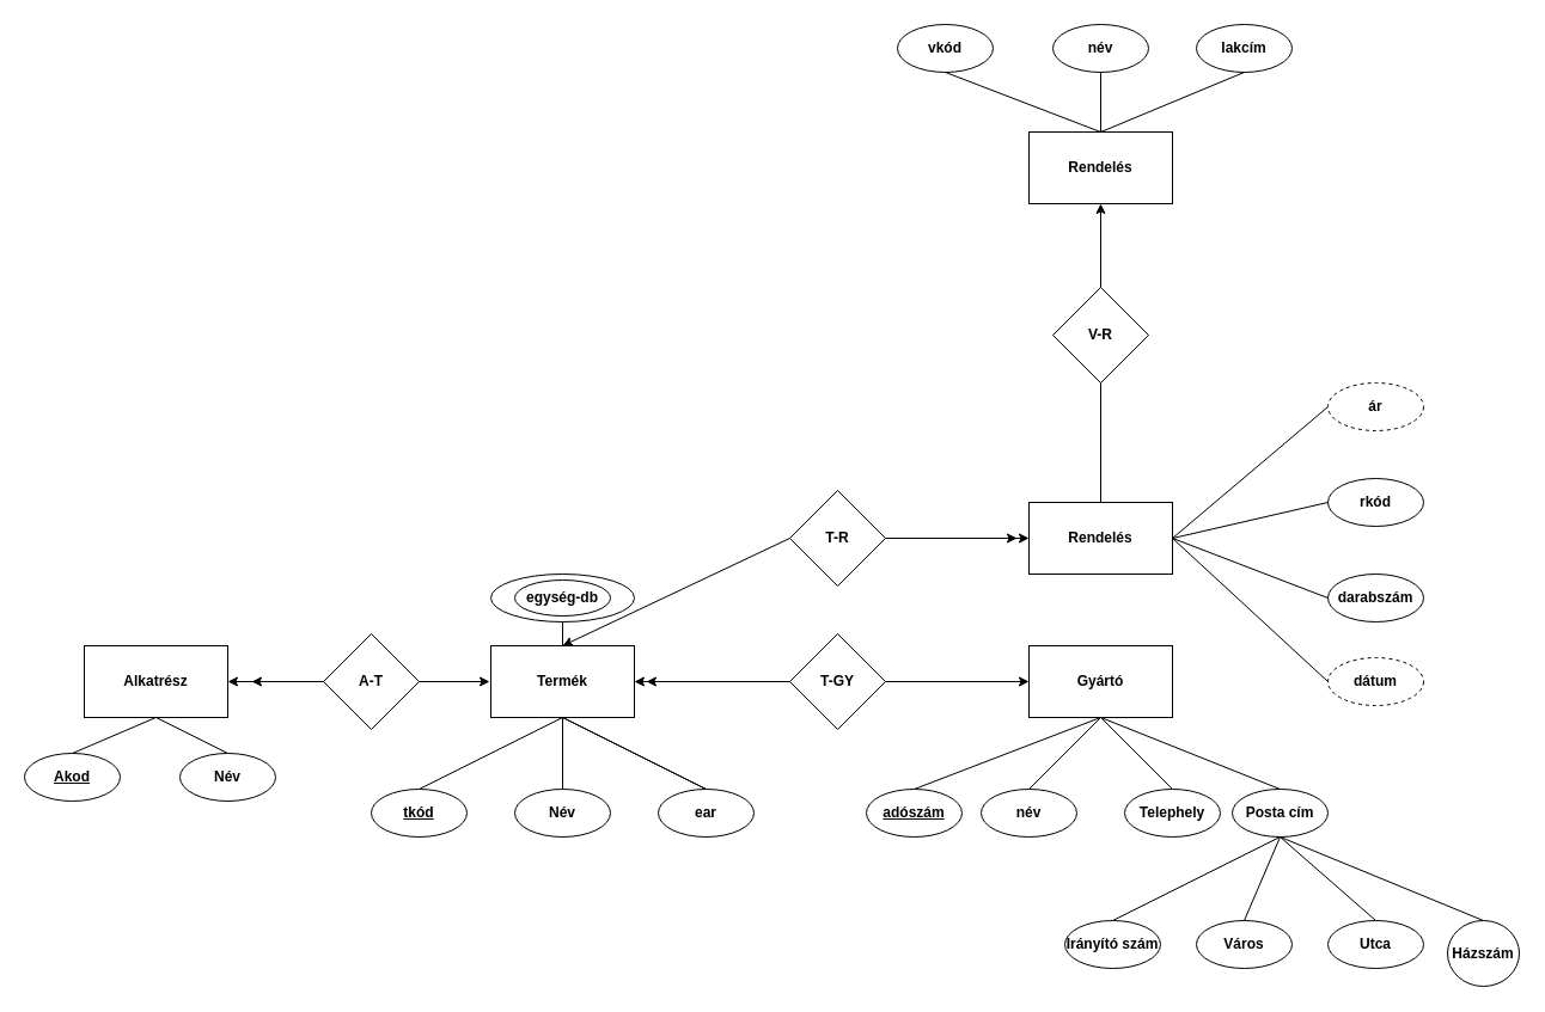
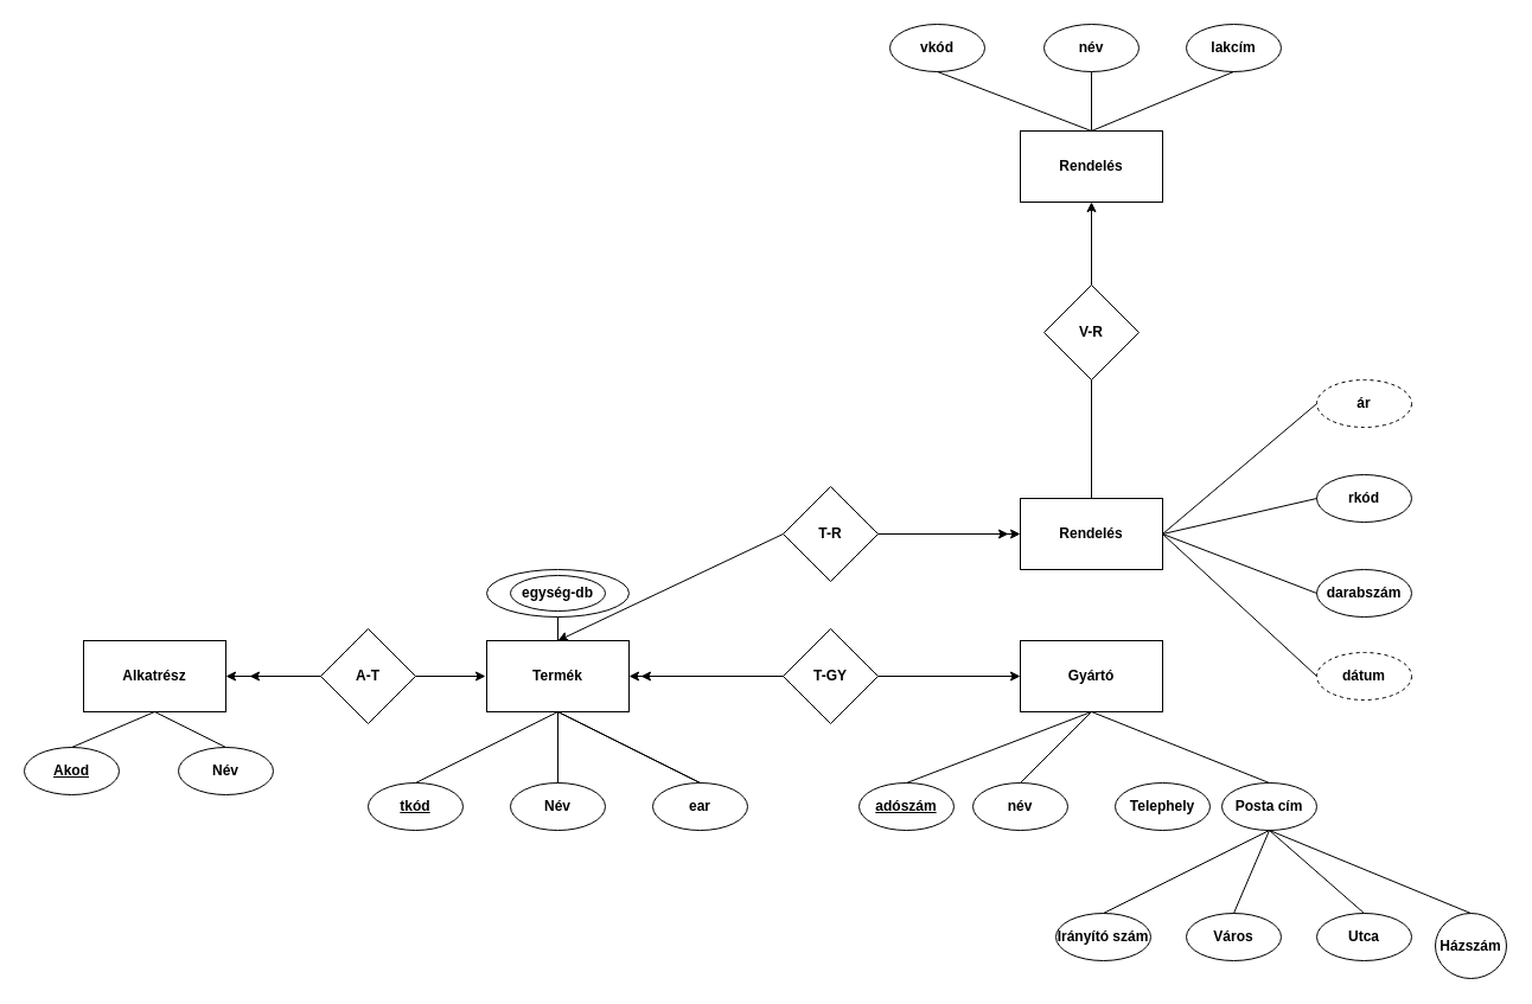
  <mxCell id="0" />
  <mxCell id="1" parent="0" />
  <mxCell id="2" value="&lt;b&gt;Termék&lt;/b&gt;" style="rounded=0;whiteSpace=wrap;html=1;" parent="1" vertex="1"><mxGeometry x="410" y="540" width="120" height="60" as="geometry" /></mxCell>
  <mxCell id="3" value="&lt;b&gt;Gyártó&lt;/b&gt;" style="rounded=0;whiteSpace=wrap;html=1;" parent="1" vertex="1"><mxGeometry x="860" y="540" width="120" height="60" as="geometry" /></mxCell>
  <mxCell id="4" value="&lt;b&gt;T-GY&lt;/b&gt;" style="rhombus;whiteSpace=wrap;html=1;" parent="1" vertex="1"><mxGeometry x="660" y="530" width="80" height="80" as="geometry" /></mxCell>
  <mxCell id="5" value="&lt;b&gt;tkód&lt;/b&gt;" style="ellipse;whiteSpace=wrap;html=1;fontStyle=4" parent="1" vertex="1"><mxGeometry y="660" width="80" height="40" as="geometry" x="310" /></mxCell>
  <mxCell id="6" value="&lt;b&gt;Név&lt;/b&gt;" style="ellipse;whiteSpace=wrap;html=1;" parent="1" vertex="1"><mxGeometry x="430" y="660" width="80" height="40" as="geometry" /></mxCell>
  <mxCell id="7" value="&lt;b&gt;ear&lt;/b&gt;" style="ellipse;whiteSpace=wrap;html=1;" parent="1" vertex="1"><mxGeometry x="550" y="660" width="80" height="40" as="geometry" /></mxCell>
  <mxCell id="8" value="&lt;b&gt;adószám&lt;/b&gt;" style="ellipse;whiteSpace=wrap;html=1;fontStyle=4" parent="1" vertex="1"><mxGeometry x="724" y="660" width="80" height="40" as="geometry" /></mxCell>
  <mxCell id="9" value="&lt;b&gt;név&lt;/b&gt;" style="ellipse;whiteSpace=wrap;html=1;" parent="1" vertex="1"><mxGeometry x="820" y="660" width="80" height="40" as="geometry" /></mxCell>
  <mxCell id="10" value="&lt;b&gt;Telephely&lt;/b&gt;" style="ellipse;whiteSpace=wrap;html=1;" parent="1" vertex="1"><mxGeometry x="940" y="660" width="80" height="40" as="geometry" /></mxCell>
  <mxCell id="11" style="edgeStyle=orthogonalEdgeStyle;rounded=0;orthogonalLoop=1;jettySize=auto;html=1;exitX=0.5;exitY=1;exitDx=0;exitDy=0;" parent="1" source="7" target="7" edge="1"><mxGeometry relative="1" as="geometry" /></mxCell>
  <mxCell id="12" value="" style="endArrow=none;html=1;rounded=0;exitX=0.5;exitY=0;exitDx=0;exitDy=0;" parent="1" source="7" edge="1"><mxGeometry width="50" height="50" relative="1" as="geometry"><mxPoint x="690" y="680" as="sourcePoint" /><mxPoint x="590" y="660" as="targetPoint" /><Array as="points"><mxPoint x="470" y="600" /></Array></mxGeometry></mxCell>
- <mxCell id="13" value="" style="endArrow=none;html=1;rounded=0;entryX=0.5;entryY=1;entryDx=0;entryDy=0;exitX=0.5;exitY=0;exitDx=0;exitDy=0;" parent="1" source="10" target="3" edge="1"><mxGeometry width="50" height="50" relative="1" as="geometry"><mxPoint x="690" y="680" as="sourcePoint" /><mxPoint x="740" y="630" as="targetPoint" /></mxGeometry></mxCell>
  <mxCell id="14" value="" style="endArrow=none;html=1;rounded=0;entryX=0.5;entryY=1;entryDx=0;entryDy=0;exitX=0.5;exitY=0;exitDx=0;exitDy=0;" parent="1" source="8" target="3" edge="1"><mxGeometry width="50" height="50" relative="1" as="geometry"><mxPoint x="690" y="680" as="sourcePoint" /><mxPoint x="740" y="630" as="targetPoint" /></mxGeometry></mxCell>
  <mxCell id="15" value="" style="endArrow=none;html=1;rounded=0;exitX=0.5;exitY=0;exitDx=0;exitDy=0;" parent="1" source="9" edge="1"><mxGeometry width="50" height="50" relative="1" as="geometry"><mxPoint x="690" y="680" as="sourcePoint" /><mxPoint x="920" y="600" as="targetPoint" /></mxGeometry></mxCell>
  <mxCell id="16" value="" style="endArrow=none;html=1;rounded=0;entryX=0.5;entryY=1;entryDx=0;entryDy=0;exitX=0.5;exitY=0;exitDx=0;exitDy=0;" parent="1" source="6" target="2" edge="1"><mxGeometry width="50" height="50" relative="1" as="geometry"><mxPoint x="690" y="680" as="sourcePoint" /><mxPoint x="740" y="630" as="targetPoint" /></mxGeometry></mxCell>
  <mxCell id="17" value="" style="endArrow=none;html=1;rounded=0;entryX=0.5;entryY=1;entryDx=0;entryDy=0;exitX=0.5;exitY=0;exitDx=0;exitDy=0;" parent="1" source="5" target="2" edge="1"><mxGeometry width="50" height="50" relative="1" as="geometry"><mxPoint x="690" y="680" as="sourcePoint" /><mxPoint x="740" y="630" as="targetPoint" /></mxGeometry></mxCell>
  <mxCell id="18" value="" style="endArrow=classic;html=1;rounded=0;entryX=0;entryY=0.5;entryDx=0;entryDy=0;exitX=1;exitY=0.5;exitDx=0;exitDy=0;" parent="1" source="4" target="3" edge="1"><mxGeometry width="50" height="50" relative="1" as="geometry"><mxPoint x="690" y="580" as="sourcePoint" /><mxPoint x="740" y="530" as="targetPoint" /></mxGeometry></mxCell>
  <mxCell id="19" value="" style="endArrow=classic;html=1;rounded=0;entryX=1;entryY=0.5;entryDx=0;entryDy=0;exitX=0;exitY=0.5;exitDx=0;exitDy=0;" parent="1" source="4" target="2" edge="1"><mxGeometry width="50" height="50" relative="1" as="geometry"><mxPoint x="690" y="580" as="sourcePoint" /><mxPoint x="740" y="530" as="targetPoint" /></mxGeometry></mxCell>
  <mxCell id="20" value="" style="endArrow=classic;html=1;rounded=0;exitX=0;exitY=0.5;exitDx=0;exitDy=0;" parent="1" source="4" edge="1"><mxGeometry width="50" height="50" relative="1" as="geometry"><mxPoint x="680" y="630" as="sourcePoint" /><mxPoint x="540" y="570" as="targetPoint" /></mxGeometry></mxCell>
  <mxCell id="21" value="&lt;b&gt;Irányító szám&lt;/b&gt;" style="ellipse;whiteSpace=wrap;html=1;" parent="1" vertex="1"><mxGeometry x="890" y="770" width="80" height="40" as="geometry" /></mxCell>
  <mxCell id="22" value="&lt;b&gt;Város&lt;/b&gt;" style="ellipse;whiteSpace=wrap;html=1;" parent="1" vertex="1"><mxGeometry x="1000" y="770" width="80" height="40" as="geometry" /></mxCell>
  <mxCell id="23" value="&lt;b&gt;Posta cím&lt;/b&gt;" style="ellipse;whiteSpace=wrap;html=1;" parent="1" vertex="1"><mxGeometry x="1030" y="660" width="80" height="40" as="geometry" /></mxCell>
  <mxCell id="24" value="&lt;b&gt;Utca&lt;/b&gt;" style="ellipse;whiteSpace=wrap;html=1;" parent="1" vertex="1"><mxGeometry x="1110" y="770" width="80" height="40" as="geometry" /></mxCell>
  <mxCell id="25" value="&lt;b&gt;Házszám&lt;/b&gt;" style="ellipse;whiteSpace=wrap;html=1;" parent="1" vertex="1"><mxGeometry x="1210" y="770" width="60" height="55" as="geometry" /></mxCell>
  <mxCell id="26" value="" style="endArrow=none;html=1;rounded=0;exitX=0.5;exitY=1;exitDx=0;exitDy=0;entryX=0.5;entryY=0;entryDx=0;entryDy=0;" parent="1" source="23" target="21" edge="1"><mxGeometry width="50" height="50" relative="1" as="geometry"><mxPoint x="1060" y="730" as="sourcePoint" /><mxPoint x="1110" y="680" as="targetPoint" /></mxGeometry></mxCell>
  <mxCell id="27" value="" style="endArrow=none;html=1;rounded=0;exitX=0.5;exitY=1;exitDx=0;exitDy=0;entryX=0.5;entryY=0;entryDx=0;entryDy=0;" parent="1" source="23" target="22" edge="1"><mxGeometry width="50" height="50" relative="1" as="geometry"><mxPoint x="1060" y="730" as="sourcePoint" /><mxPoint x="1110" y="680" as="targetPoint" /></mxGeometry></mxCell>
  <mxCell id="28" value="" style="endArrow=none;html=1;rounded=0;entryX=0.5;entryY=0;entryDx=0;entryDy=0;exitX=0.5;exitY=1;exitDx=0;exitDy=0;" parent="1" source="23" target="24" edge="1"><mxGeometry width="50" height="50" relative="1" as="geometry"><mxPoint x="1060" y="730" as="sourcePoint" /><mxPoint x="1110" y="680" as="targetPoint" /></mxGeometry></mxCell>
  <mxCell id="29" value="" style="endArrow=none;html=1;rounded=0;entryX=0.5;entryY=0;entryDx=0;entryDy=0;exitX=0.5;exitY=1;exitDx=0;exitDy=0;" parent="1" source="23" target="25" edge="1"><mxGeometry width="50" height="50" relative="1" as="geometry"><mxPoint x="1030" y="800" as="sourcePoint" /><mxPoint x="1110" y="680" as="targetPoint" /></mxGeometry></mxCell>
  <mxCell id="30" value="&lt;b&gt;Alkatrész&lt;/b&gt;" style="rounded=0;whiteSpace=wrap;html=1;" parent="1" vertex="1"><mxGeometry x="70" y="540" width="120" height="60" as="geometry" /></mxCell>
  <mxCell id="31" value="&lt;b&gt;A-T&lt;/b&gt;" style="rhombus;whiteSpace=wrap;html=1;" parent="1" vertex="1"><mxGeometry x="270" y="530" width="80" height="80" as="geometry" /></mxCell>
  <mxCell id="32" value="" style="endArrow=classic;html=1;rounded=0;exitX=1;exitY=0.5;exitDx=0;exitDy=0;" parent="1" source="31" edge="1"><mxGeometry width="50" height="50" relative="1" as="geometry"><mxPoint x="340" y="580" as="sourcePoint" /><mxPoint x="409" y="570" as="targetPoint" /></mxGeometry></mxCell>
  <mxCell id="33" value="" style="endArrow=classic;html=1;rounded=0;entryX=1;entryY=0.5;entryDx=0;entryDy=0;exitX=0;exitY=0.5;exitDx=0;exitDy=0;" parent="1" source="31" target="30" edge="1"><mxGeometry width="50" height="50" relative="1" as="geometry"><mxPoint x="190" y="640" as="sourcePoint" /><mxPoint x="240" y="590" as="targetPoint" /><Array as="points" /></mxGeometry></mxCell>
  <mxCell id="34" value="" style="endArrow=classic;html=1;rounded=0;" parent="1" edge="1"><mxGeometry width="50" height="50" relative="1" as="geometry"><mxPoint x="270" y="570" as="sourcePoint" /><mxPoint x="210" y="570" as="targetPoint" /><Array as="points" /></mxGeometry></mxCell>
  <mxCell id="35" value="&lt;b&gt;&lt;u&gt;Akod&lt;/u&gt;&lt;/b&gt;" style="ellipse;whiteSpace=wrap;html=1;" parent="1" vertex="1"><mxGeometry x="20" y="630" width="80" height="40" as="geometry" /></mxCell>
  <mxCell id="36" value="&lt;b&gt;Név&lt;/b&gt;" style="ellipse;whiteSpace=wrap;html=1;" parent="1" vertex="1"><mxGeometry x="150" y="630" width="80" height="40" as="geometry" /></mxCell>
  <mxCell id="37" value="" style="endArrow=none;html=1;rounded=0;entryX=0.5;entryY=0;entryDx=0;entryDy=0;exitX=0.5;exitY=1;exitDx=0;exitDy=0;" parent="1" source="30" target="36" edge="1"><mxGeometry width="50" height="50" relative="1" as="geometry"><mxPoint x="110" y="730" as="sourcePoint" /><mxPoint x="160" y="680" as="targetPoint" /></mxGeometry></mxCell>
  <mxCell id="38" value="" style="endArrow=none;html=1;rounded=0;exitX=0.5;exitY=0;exitDx=0;exitDy=0;" parent="1" source="35" edge="1"><mxGeometry width="50" height="50" relative="1" as="geometry"><mxPoint x="80" y="650" as="sourcePoint" /><mxPoint x="130" y="600" as="targetPoint" /><Array as="points" /></mxGeometry></mxCell>
  <mxCell id="39" value="" style="endArrow=none;html=1;rounded=0;exitX=0.5;exitY=1;exitDx=0;exitDy=0;entryX=0.5;entryY=0;entryDx=0;entryDy=0;" parent="1" source="3" target="23" edge="1"><mxGeometry width="50" height="50" relative="1" as="geometry"><mxPoint x="1090" y="640" as="sourcePoint" /><mxPoint x="1140" y="590" as="targetPoint" /><Array as="points" /></mxGeometry></mxCell>
  <mxCell id="40" value="" style="ellipse;whiteSpace=wrap;html=1;" vertex="1" parent="1"><mxGeometry x="410" y="480" width="120" height="40" as="geometry" /></mxCell>
  <mxCell id="41" value="&lt;b&gt;egység-db&lt;/b&gt;" style="ellipse;whiteSpace=wrap;html=1;" vertex="1" parent="1"><mxGeometry x="430" y="485" width="80" height="30" as="geometry" /></mxCell>
  <mxCell id="42" value="" style="endArrow=none;html=1;rounded=0;exitX=0.5;exitY=0;exitDx=0;exitDy=0;entryX=0.5;entryY=1;entryDx=0;entryDy=0;" edge="1" parent="1" source="2" target="40"><mxGeometry width="50" height="50" relative="1" as="geometry"><mxPoint x="510" y="580" as="sourcePoint" /><mxPoint x="560" y="530" as="targetPoint" /></mxGeometry></mxCell>
  <mxCell id="43" value="&lt;b&gt;T-R&lt;/b&gt;" style="rhombus;whiteSpace=wrap;html=1;" vertex="1" parent="1"><mxGeometry x="660" y="410" width="80" height="80" as="geometry" /></mxCell>
  <mxCell id="44" value="&lt;b&gt;Rendelés&lt;/b&gt;" style="rounded=0;whiteSpace=wrap;html=1;" vertex="1" parent="1"><mxGeometry x="860" y="420" width="120" height="60" as="geometry" /></mxCell>
  <mxCell id="45" value="&lt;b&gt;darabszám&lt;/b&gt;" style="ellipse;whiteSpace=wrap;html=1;" vertex="1" parent="1"><mxGeometry x="1110" y="480" width="80" height="40" as="geometry" /></mxCell>
  <mxCell id="46" value="&lt;b&gt;dátum&lt;/b&gt;" style="ellipse;whiteSpace=wrap;html=1;dashed=1;" vertex="1" parent="1"><mxGeometry x="1110" y="550" width="80" height="40" as="geometry" /></mxCell>
  <mxCell id="47" value="&lt;b&gt;rkód&lt;/b&gt;" style="ellipse;whiteSpace=wrap;html=1;" vertex="1" parent="1"><mxGeometry x="1110" y="400" width="80" height="40" as="geometry" /></mxCell>
  <mxCell id="48" value="" style="endArrow=none;html=1;rounded=0;exitX=1;exitY=0.5;exitDx=0;exitDy=0;entryX=0;entryY=0.5;entryDx=0;entryDy=0;" edge="1" parent="1" source="44" target="46"><mxGeometry width="50" height="50" relative="1" as="geometry"><mxPoint x="1230" y="580" as="sourcePoint" /><mxPoint x="1280" y="530" as="targetPoint" /><Array as="points" /></mxGeometry></mxCell>
  <mxCell id="49" value="" style="endArrow=none;html=1;rounded=0;exitX=1;exitY=0.5;exitDx=0;exitDy=0;entryX=0;entryY=0.5;entryDx=0;entryDy=0;" edge="1" parent="1" source="44" target="45"><mxGeometry width="50" height="50" relative="1" as="geometry"><mxPoint x="1230" y="580" as="sourcePoint" /><mxPoint x="1280" y="530" as="targetPoint" /></mxGeometry></mxCell>
  <mxCell id="50" value="" style="endArrow=none;html=1;rounded=0;exitX=1;exitY=0.5;exitDx=0;exitDy=0;entryX=0;entryY=0.5;entryDx=0;entryDy=0;" edge="1" parent="1" source="44" target="47"><mxGeometry width="50" height="50" relative="1" as="geometry"><mxPoint x="1230" y="580" as="sourcePoint" /><mxPoint x="1280" y="530" as="targetPoint" /></mxGeometry></mxCell>
  <mxCell id="51" value="&lt;b&gt;ár&lt;/b&gt;" style="ellipse;html=1;labelBorderColor=none;whiteSpace=wrap;fillColor=none;strokeColor=default;dashed=1;" vertex="1" parent="1"><mxGeometry x="1110" y="320" width="80" height="40" as="geometry" /></mxCell>
  <mxCell id="52" value="" style="endArrow=none;html=1;rounded=0;exitX=1;exitY=0.5;exitDx=0;exitDy=0;entryX=0;entryY=0.5;entryDx=0;entryDy=0;" edge="1" parent="1" source="44" target="51"><mxGeometry width="50" height="50" relative="1" as="geometry"><mxPoint x="1350" y="580" as="sourcePoint" /><mxPoint x="1400" y="530" as="targetPoint" /></mxGeometry></mxCell>
  <mxCell id="53" value="" style="endArrow=classic;html=1;rounded=0;exitX=0;exitY=0.5;exitDx=0;exitDy=0;" edge="1" parent="1" source="43"><mxGeometry width="50" height="50" relative="1" as="geometry"><mxPoint x="900" y="480" as="sourcePoint" /><mxPoint x="470" y="540" as="targetPoint" /></mxGeometry></mxCell>
  <mxCell id="54" value="" style="endArrow=classic;html=1;rounded=0;exitX=1;exitY=0.5;exitDx=0;exitDy=0;entryX=0;entryY=0.5;entryDx=0;entryDy=0;" edge="1" parent="1" source="43" target="44"><mxGeometry width="50" height="50" relative="1" as="geometry"><mxPoint x="900" y="480" as="sourcePoint" /><mxPoint x="950" y="430" as="targetPoint" /></mxGeometry></mxCell>
  <mxCell id="55" value="" style="endArrow=classic;html=1;rounded=0;exitX=1;exitY=0.5;exitDx=0;exitDy=0;" edge="1" parent="1" source="43"><mxGeometry width="50" height="50" relative="1" as="geometry"><mxPoint x="900" y="480" as="sourcePoint" /><mxPoint x="850" y="450" as="targetPoint" /></mxGeometry></mxCell>
  <mxCell id="56" value="&lt;b&gt;V-R&lt;/b&gt;" style="rhombus;whiteSpace=wrap;html=1;" vertex="1" parent="1"><mxGeometry x="880" y="240" width="80" height="80" as="geometry" /></mxCell>
  <mxCell id="57" value="&lt;b&gt;Rendelés&lt;/b&gt;" style="rounded=0;whiteSpace=wrap;html=1;" vertex="1" parent="1"><mxGeometry x="860" y="110" width="120" height="60" as="geometry" /></mxCell>
  <mxCell id="58" value="" style="endArrow=classic;html=1;rounded=0;entryX=0.5;entryY=1;entryDx=0;entryDy=0;exitX=0.5;exitY=0;exitDx=0;exitDy=0;" edge="1" parent="1" source="56" target="57"><mxGeometry width="50" height="50" relative="1" as="geometry"><mxPoint x="900" y="280" as="sourcePoint" /><mxPoint x="950" y="230" as="targetPoint" /></mxGeometry></mxCell>
  <mxCell id="59" value="" style="endArrow=none;html=1;rounded=0;exitX=0.5;exitY=1;exitDx=0;exitDy=0;entryX=0.5;entryY=0;entryDx=0;entryDy=0;" edge="1" parent="1" source="56" target="44"><mxGeometry width="50" height="50" relative="1" as="geometry"><mxPoint x="900" y="280" as="sourcePoint" /><mxPoint x="950" y="230" as="targetPoint" /></mxGeometry></mxCell>
  <mxCell id="60" value="&lt;b&gt;vkód&lt;/b&gt;" style="ellipse;whiteSpace=wrap;html=1;" vertex="1" parent="1"><mxGeometry x="750" y="20" width="80" height="40" as="geometry" /></mxCell>
  <mxCell id="61" value="&lt;b&gt;név&lt;/b&gt;" style="ellipse;whiteSpace=wrap;html=1;" vertex="1" parent="1"><mxGeometry x="880" y="20" width="80" height="40" as="geometry" /></mxCell>
  <mxCell id="62" value="&lt;b&gt;lakcím&lt;/b&gt;" style="ellipse;whiteSpace=wrap;html=1;" vertex="1" parent="1"><mxGeometry x="1000" y="20" width="80" height="40" as="geometry" /></mxCell>
  <mxCell id="63" value="" style="endArrow=none;html=1;rounded=0;exitX=0.5;exitY=1;exitDx=0;exitDy=0;entryX=0.5;entryY=0;entryDx=0;entryDy=0;" edge="1" parent="1" source="60" target="57"><mxGeometry width="50" height="50" relative="1" as="geometry"><mxPoint x="900" y="280" as="sourcePoint" /><mxPoint x="950" y="230" as="targetPoint" /></mxGeometry></mxCell>
  <mxCell id="64" value="" style="endArrow=none;html=1;rounded=0;entryX=0.5;entryY=1;entryDx=0;entryDy=0;exitX=0.5;exitY=0;exitDx=0;exitDy=0;" edge="1" parent="1" source="57" target="61"><mxGeometry width="50" height="50" relative="1" as="geometry"><mxPoint x="900" y="280" as="sourcePoint" /><mxPoint x="950" y="230" as="targetPoint" /></mxGeometry></mxCell>
  <mxCell id="65" value="" style="endArrow=none;html=1;rounded=0;entryX=0.5;entryY=1;entryDx=0;entryDy=0;exitX=0.5;exitY=0;exitDx=0;exitDy=0;" edge="1" parent="1" source="57" target="62"><mxGeometry width="50" height="50" relative="1" as="geometry"><mxPoint x="900" y="280" as="sourcePoint" /><mxPoint x="950" y="230" as="targetPoint" /></mxGeometry></mxCell>
